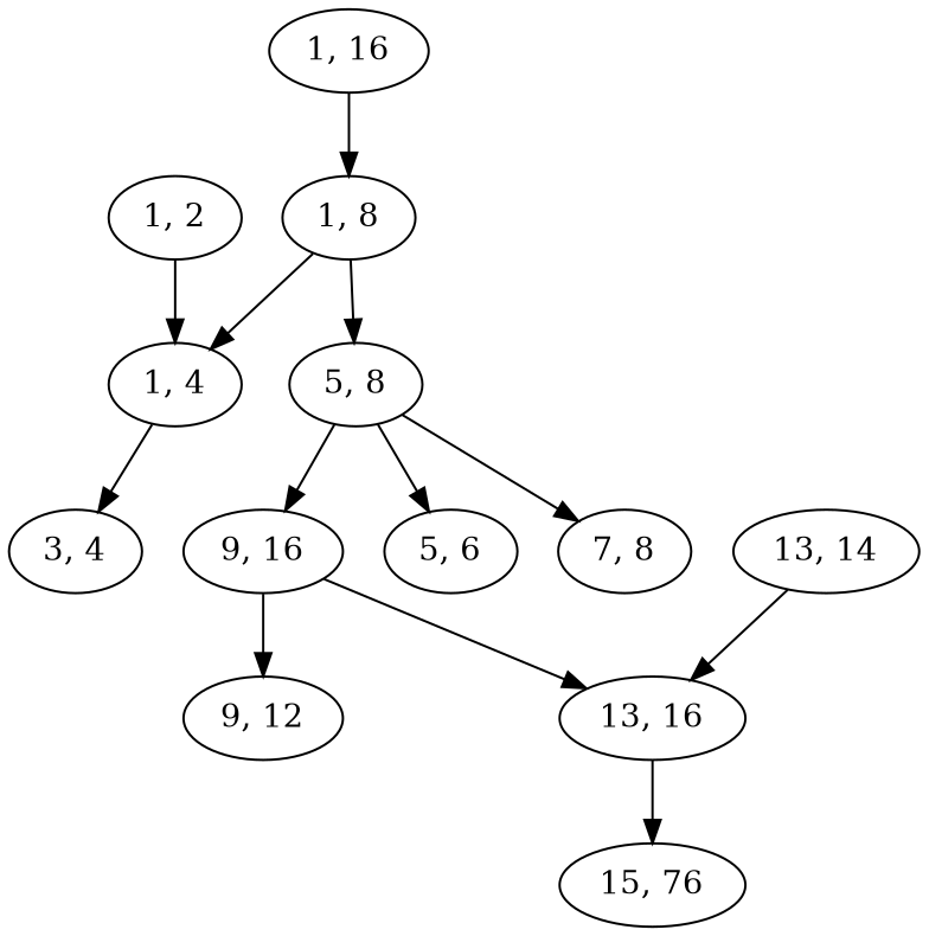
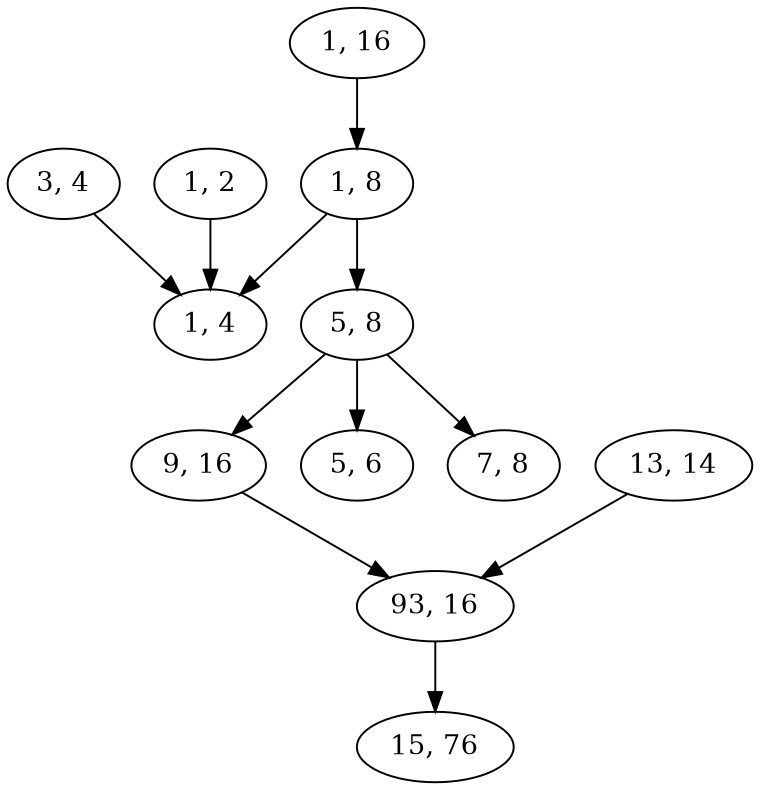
  digraph {
    n1 [label="1, 16"]
    n2 [label="1, 8"]
    n3 [label="1, 4"]
    n4 [label="5, 8"]
    n5 [label="9, 16"]
-   n6 [label="9, 12"]
-   n7 [label="13, 16"]
+   n7 [label="93, 16"]
    n8 [label="3, 4"]
    n9 [label="5, 6"]
    n10 [label="7, 8"]
    n11 [label="15, 76"]
    n12 [label="1, 2"]
    n13 [label="13, 14"]
    n1 -> n2
    n2 -> n3
    n2 -> n4
-   n3 -> n8
+   n8 -> n3
    n4 -> n5
    n4 -> n9
    n4 -> n10
-   n5 -> n6
    n5 -> n7
    n7 -> n11
    n12 -> n3
    n13 -> n7
  }
